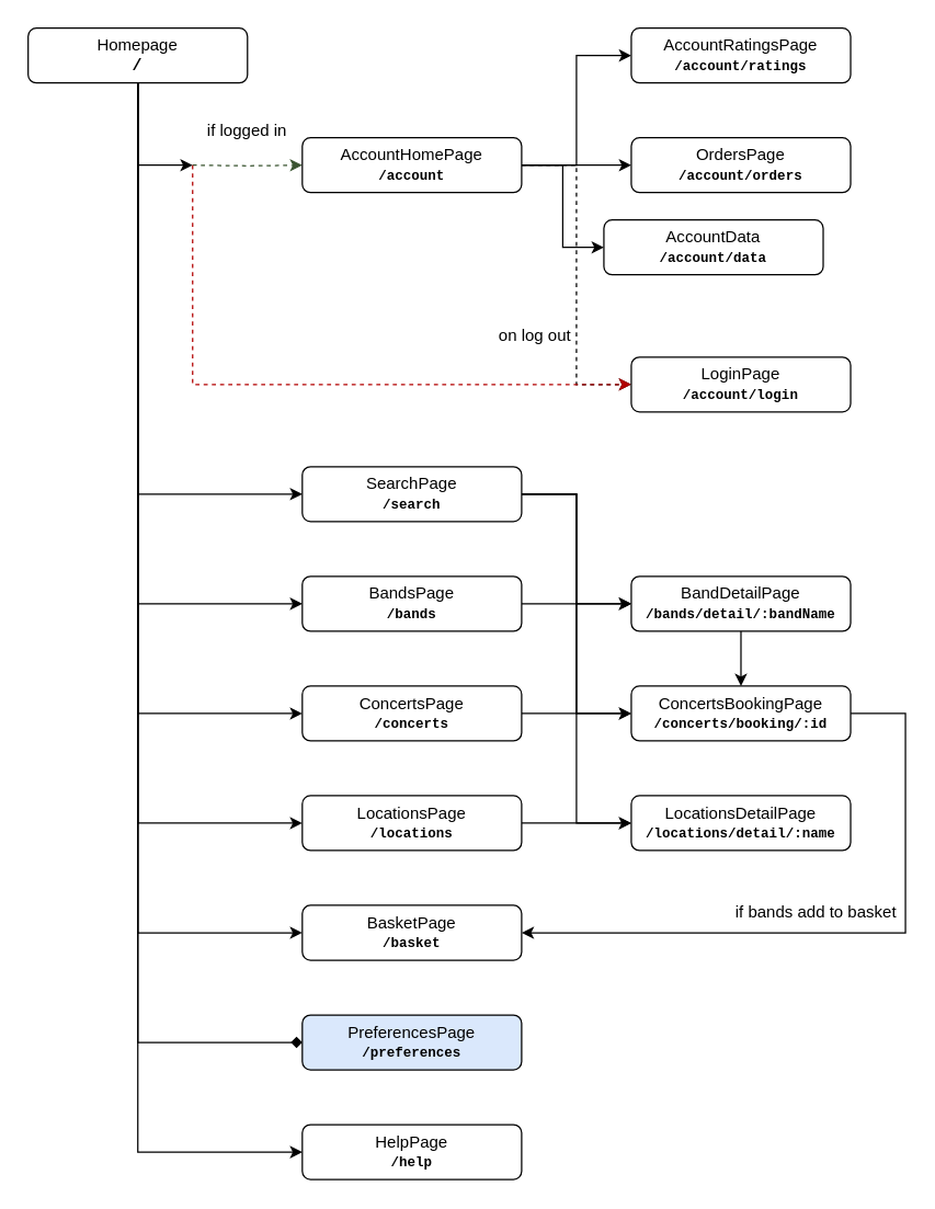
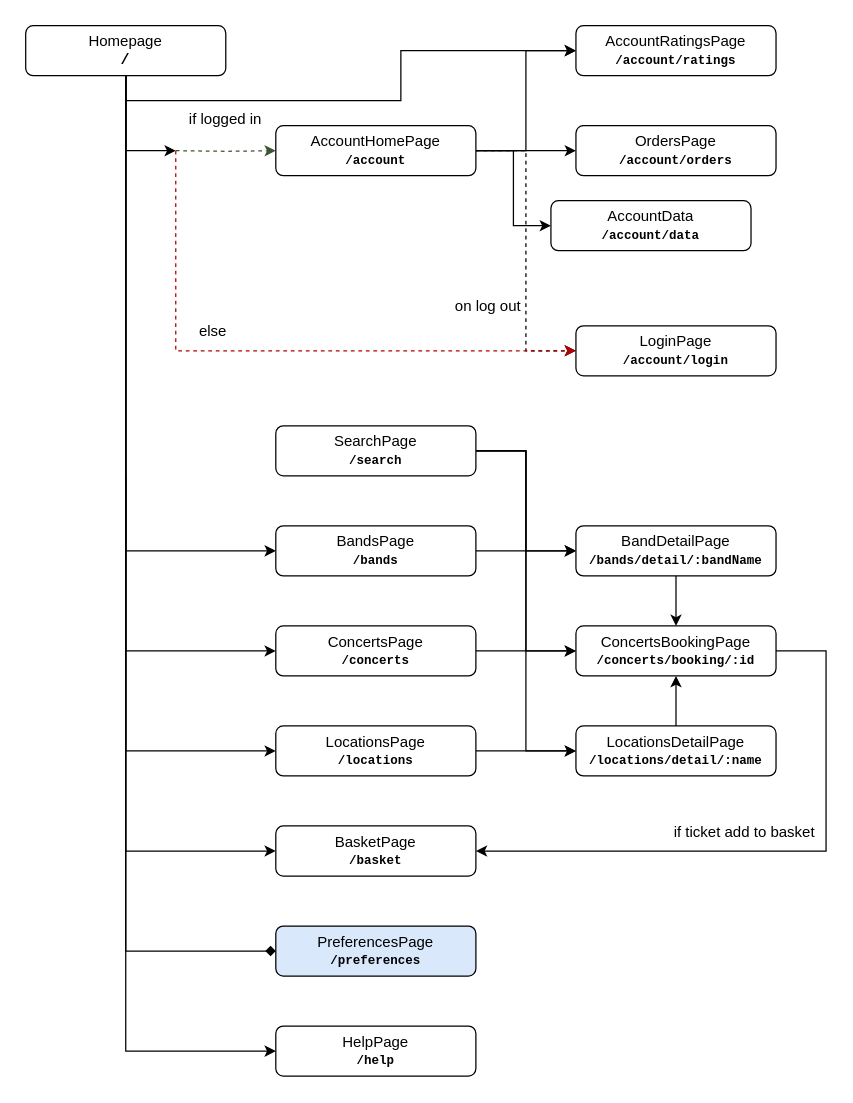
  <mxCell id="0" />
  <mxCell id="1" parent="0" />
  <mxCell id="2" style="edgeStyle=orthogonalEdgeStyle;rounded=0;orthogonalLoop=1;jettySize=auto;html=1;exitX=0.5;exitY=1;exitDx=0;exitDy=0;entryX=0;entryY=0.5;entryDx=0;entryDy=0;" parent="1" source="10" target="18" edge="1"><mxGeometry relative="1" as="geometry" /></mxCell>
  <mxCell id="3" style="edgeStyle=orthogonalEdgeStyle;rounded=0;orthogonalLoop=1;jettySize=auto;html=1;exitX=0.5;exitY=1;exitDx=0;exitDy=0;entryX=0;entryY=0.5;entryDx=0;entryDy=0;" parent="1" source="10" target="28" edge="1"><mxGeometry relative="1" as="geometry" /></mxCell>
  <mxCell id="4" style="edgeStyle=orthogonalEdgeStyle;rounded=0;orthogonalLoop=1;jettySize=auto;html=1;exitX=0.5;exitY=1;exitDx=0;exitDy=0;entryX=0;entryY=0.5;entryDx=0;entryDy=0;" edge="1" parent="1" target="37"><mxGeometry relative="1" as="geometry"><mxPoint x="460" y="840" as="targetPoint" /><mxPoint x="100" y="380" as="sourcePoint" /><Array as="points"><mxPoint x="100" y="680" /></Array></mxGeometry></mxCell>
- <mxCell id="5" style="edgeStyle=orthogonalEdgeStyle;rounded=0;orthogonalLoop=1;jettySize=auto;html=1;exitX=0.5;exitY=1;exitDx=0;exitDy=0;entryX=0;entryY=0.5;entryDx=0;entryDy=0;" edge="1" parent="1" source="10" target="41"><mxGeometry relative="1" as="geometry" /></mxCell>
+ <mxCell id="5" style="edgeStyle=orthogonalEdgeStyle;rounded=0;orthogonalLoop=1;jettySize=auto;html=1;exitX=0.5;exitY=1;exitDx=0;exitDy=0;" edge="1" parent="1" source="10" target="44"><mxGeometry relative="1" as="geometry" /></mxCell>
  <mxCell id="6" style="edgeStyle=orthogonalEdgeStyle;rounded=0;orthogonalLoop=1;jettySize=auto;html=1;exitX=0.5;exitY=1;exitDx=0;exitDy=0;" edge="1" parent="1" source="10"><mxGeometry relative="1" as="geometry"><mxPoint x="140" y="120" as="targetPoint" /><Array as="points"><mxPoint x="100" y="120" /><mxPoint x="140" y="120" /></Array></mxGeometry></mxCell>
  <mxCell id="7" style="edgeStyle=orthogonalEdgeStyle;rounded=0;orthogonalLoop=1;jettySize=auto;html=1;exitX=0.5;exitY=1;exitDx=0;exitDy=0;entryX=0;entryY=0.5;entryDx=0;entryDy=0;" edge="1" parent="1" source="10" target="32"><mxGeometry relative="1" as="geometry" /></mxCell>
  <mxCell id="8" style="edgeStyle=orthogonalEdgeStyle;rounded=0;orthogonalLoop=1;jettySize=auto;html=1;exitX=0.5;exitY=1;exitDx=0;exitDy=0;entryX=0;entryY=0.5;entryDx=0;entryDy=0;" edge="1" parent="1" source="10" target="26"><mxGeometry relative="1" as="geometry" /></mxCell>
  <mxCell id="9" style="edgeStyle=orthogonalEdgeStyle;rounded=0;orthogonalLoop=1;jettySize=auto;html=1;exitX=0.5;exitY=1;exitDx=0;exitDy=0;entryX=0;entryY=0.5;entryDx=0;entryDy=0;endArrow=diamond;" edge="1" parent="1" source="10" target="19"><mxGeometry relative="1" as="geometry" /></mxCell>
  <mxCell id="10" value="Homepage&lt;div&gt;&lt;font face=&quot;Courier New&quot;&gt;&lt;b&gt;/&lt;/b&gt;&lt;/font&gt;&lt;/div&gt;" style="rounded=1;whiteSpace=wrap;html=1;" parent="1" vertex="1"><mxGeometry x="20" y="20" width="160" height="40" as="geometry" /></mxCell>
  <mxCell id="11" style="edgeStyle=orthogonalEdgeStyle;rounded=0;orthogonalLoop=1;jettySize=auto;html=1;exitX=1;exitY=0.5;exitDx=0;exitDy=0;entryX=0;entryY=0.5;entryDx=0;entryDy=0;" edge="1" parent="1" source="16" target="25"><mxGeometry relative="1" as="geometry" /></mxCell>
  <mxCell id="12" style="edgeStyle=orthogonalEdgeStyle;rounded=0;orthogonalLoop=1;jettySize=auto;html=1;exitX=1;exitY=0.5;exitDx=0;exitDy=0;entryX=0;entryY=0.5;entryDx=0;entryDy=0;" edge="1" parent="1" source="16" target="24"><mxGeometry relative="1" as="geometry" /></mxCell>
  <mxCell id="13" style="edgeStyle=orthogonalEdgeStyle;rounded=0;orthogonalLoop=1;jettySize=auto;html=1;exitX=1;exitY=0.5;exitDx=0;exitDy=0;entryX=0;entryY=0.5;entryDx=0;entryDy=0;dashed=1;" edge="1" parent="1" source="16" target="23"><mxGeometry relative="1" as="geometry" /></mxCell>
  <mxCell id="14" style="edgeStyle=orthogonalEdgeStyle;rounded=0;orthogonalLoop=1;jettySize=auto;html=1;entryX=0;entryY=0.5;entryDx=0;entryDy=0;dashed=1;fillColor=#6d8764;strokeColor=#3A5431;" edge="1" parent="1" target="16"><mxGeometry relative="1" as="geometry"><mxPoint x="140.333" y="210" as="targetPoint" /><mxPoint x="140" y="120" as="sourcePoint" /></mxGeometry></mxCell>
  <mxCell id="15" style="edgeStyle=orthogonalEdgeStyle;rounded=0;orthogonalLoop=1;jettySize=auto;html=1;exitX=1;exitY=0.5;exitDx=0;exitDy=0;entryX=0;entryY=0.5;entryDx=0;entryDy=0;" edge="1" parent="1" source="16" target="44"><mxGeometry relative="1" as="geometry" /></mxCell>
  <mxCell id="16" value="AccountHomePage&lt;div&gt;&lt;b style=&quot;font-family: &amp;quot;Courier New&amp;quot;;&quot;&gt;&lt;font style=&quot;font-size: 10px;&quot;&gt;/account&lt;/font&gt;&lt;/b&gt;&lt;br&gt;&lt;/div&gt;" style="rounded=1;whiteSpace=wrap;html=1;" parent="1" vertex="1"><mxGeometry x="220" y="100" width="160" height="40" as="geometry" /></mxCell>
  <mxCell id="17" style="edgeStyle=orthogonalEdgeStyle;rounded=0;orthogonalLoop=1;jettySize=auto;html=1;exitX=1;exitY=0.5;exitDx=0;exitDy=0;entryX=0;entryY=0.5;entryDx=0;entryDy=0;" edge="1" parent="1" source="18" target="21"><mxGeometry relative="1" as="geometry" /></mxCell>
  <mxCell id="18" value="BandsPage&lt;div&gt;&lt;b style=&quot;font-family: &amp;quot;Courier New&amp;quot;;&quot;&gt;&lt;font style=&quot;font-size: 10px;&quot;&gt;/bands&lt;/font&gt;&lt;/b&gt;&lt;br&gt;&lt;/div&gt;" style="rounded=1;whiteSpace=wrap;html=1;" parent="1" vertex="1"><mxGeometry x="220" y="420" width="160" height="40" as="geometry" /></mxCell>
  <mxCell id="19" value="PreferencesPage&lt;div&gt;&lt;b style=&quot;font-family: &amp;quot;Courier New&amp;quot;;&quot;&gt;&lt;font style=&quot;font-size: 10px;&quot;&gt;/preferences&lt;/font&gt;&lt;/b&gt;&lt;br&gt;&lt;/div&gt;" style="rounded=1;whiteSpace=wrap;html=1;fillColor=#dae8fc;" parent="1" vertex="1"><mxGeometry x="220" y="740" width="160" height="40" as="geometry" /></mxCell>
  <mxCell id="20" style="edgeStyle=orthogonalEdgeStyle;rounded=0;orthogonalLoop=1;jettySize=auto;html=1;exitX=0.5;exitY=1;exitDx=0;exitDy=0;entryX=0.5;entryY=0;entryDx=0;entryDy=0;" edge="1" parent="1" source="21" target="36"><mxGeometry relative="1" as="geometry"><Array as="points"><mxPoint x="540" y="470" /><mxPoint x="540" y="470" /></Array></mxGeometry></mxCell>
  <mxCell id="21" value="BandDetailPage&lt;div&gt;&lt;b style=&quot;font-family: &amp;quot;Courier New&amp;quot;;&quot;&gt;&lt;font style=&quot;font-size: 10px;&quot;&gt;/bands/detail/:bandName&lt;/font&gt;&lt;/b&gt;&lt;br&gt;&lt;/div&gt;" style="rounded=1;whiteSpace=wrap;html=1;" parent="1" vertex="1"><mxGeometry x="460" y="420" width="160" height="40" as="geometry" /></mxCell>
  <mxCell id="22" style="edgeStyle=orthogonalEdgeStyle;rounded=0;orthogonalLoop=1;jettySize=auto;html=1;entryX=0;entryY=0.5;entryDx=0;entryDy=0;dashed=1;fillColor=#e51400;strokeColor=#B20000;" edge="1" parent="1" target="23"><mxGeometry relative="1" as="geometry"><mxPoint x="620" y="-80" as="targetPoint" /><mxPoint x="140" y="120" as="sourcePoint" /><Array as="points"><mxPoint x="140" y="280" /></Array></mxGeometry></mxCell>
  <mxCell id="23" value="LoginPage&lt;div&gt;&lt;b style=&quot;font-family: &amp;quot;Courier New&amp;quot;;&quot;&gt;&lt;font style=&quot;font-size: 10px;&quot;&gt;/account/login&lt;/font&gt;&lt;/b&gt;&lt;br&gt;&lt;/div&gt;" style="rounded=1;whiteSpace=wrap;html=1;" parent="1" vertex="1"><mxGeometry x="460" y="260" width="160" height="40" as="geometry" /></mxCell>
  <mxCell id="24" value="AccountData&lt;div&gt;&lt;b style=&quot;font-family: &amp;quot;Courier New&amp;quot;;&quot;&gt;&lt;font style=&quot;font-size: 10px;&quot;&gt;/account/data&lt;/font&gt;&lt;/b&gt;&lt;br&gt;&lt;/div&gt;" style="rounded=1;whiteSpace=wrap;html=1;" parent="1" vertex="1"><mxGeometry x="440" y="160" width="160" height="40" as="geometry" /></mxCell>
  <mxCell id="25" value="OrdersPage&lt;div&gt;&lt;b style=&quot;font-family: &amp;quot;Courier New&amp;quot;;&quot;&gt;&lt;font style=&quot;font-size: 10px;&quot;&gt;/account/orders&lt;/font&gt;&lt;/b&gt;&lt;br&gt;&lt;/div&gt;" style="rounded=1;whiteSpace=wrap;html=1;" parent="1" vertex="1"><mxGeometry x="460" y="100" width="160" height="40" as="geometry" /></mxCell>
  <mxCell id="26" value="HelpPage&lt;div&gt;&lt;b style=&quot;font-family: &amp;quot;Courier New&amp;quot;;&quot;&gt;&lt;font style=&quot;font-size: 10px;&quot;&gt;/help&lt;/font&gt;&lt;/b&gt;&lt;br&gt;&lt;/div&gt;" style="rounded=1;whiteSpace=wrap;html=1;" parent="1" vertex="1"><mxGeometry x="220" y="820" width="160" height="40" as="geometry" /></mxCell>
  <mxCell id="27" style="edgeStyle=orthogonalEdgeStyle;rounded=0;orthogonalLoop=1;jettySize=auto;html=1;exitX=1;exitY=0.5;exitDx=0;exitDy=0;entryX=0;entryY=0.5;entryDx=0;entryDy=0;" edge="1" parent="1" source="28" target="30"><mxGeometry relative="1" as="geometry" /></mxCell>
  <mxCell id="28" value="LocationsPage&lt;div&gt;&lt;b style=&quot;font-family: &amp;quot;Courier New&amp;quot;;&quot;&gt;&lt;font style=&quot;font-size: 10px;&quot;&gt;/locations&lt;/font&gt;&lt;/b&gt;&lt;br&gt;&lt;/div&gt;" style="rounded=1;whiteSpace=wrap;html=1;" parent="1" vertex="1"><mxGeometry x="220" y="580" width="160" height="40" as="geometry" /></mxCell>
+ <mxCell id="29" style="edgeStyle=orthogonalEdgeStyle;rounded=0;orthogonalLoop=1;jettySize=auto;html=1;exitX=0.5;exitY=0;exitDx=0;exitDy=0;entryX=0.5;entryY=1;entryDx=0;entryDy=0;" edge="1" parent="1" source="30" target="36"><mxGeometry relative="1" as="geometry"><Array as="points"><mxPoint x="540" y="560" /><mxPoint x="540" y="560" /></Array></mxGeometry></mxCell>
  <mxCell id="30" value="LocationsDetailPage&lt;div&gt;&lt;b style=&quot;font-family: &amp;quot;Courier New&amp;quot;;&quot;&gt;&lt;font style=&quot;font-size: 10px;&quot;&gt;/locations/detail/:name&lt;/font&gt;&lt;/b&gt;&lt;br&gt;&lt;/div&gt;" style="rounded=1;whiteSpace=wrap;html=1;" parent="1" vertex="1"><mxGeometry x="460" y="580" width="160" height="40" as="geometry" /></mxCell>
  <mxCell id="31" style="edgeStyle=orthogonalEdgeStyle;rounded=0;orthogonalLoop=1;jettySize=auto;html=1;exitX=1;exitY=0.5;exitDx=0;exitDy=0;entryX=0;entryY=0.5;entryDx=0;entryDy=0;" edge="1" parent="1" source="32" target="36"><mxGeometry relative="1" as="geometry" /></mxCell>
  <mxCell id="32" value="ConcertsPage&lt;div&gt;&lt;b style=&quot;font-family: &amp;quot;Courier New&amp;quot;;&quot;&gt;&lt;font style=&quot;font-size: 10px;&quot;&gt;/concerts&lt;/font&gt;&lt;/b&gt;&lt;br&gt;&lt;/div&gt;" style="rounded=1;whiteSpace=wrap;html=1;" vertex="1" parent="1"><mxGeometry x="220" y="500" width="160" height="40" as="geometry" /></mxCell>
  <mxCell id="33" value="if logged in" style="text;strokeColor=none;align=center;fillColor=none;html=1;verticalAlign=middle;whiteSpace=wrap;rounded=0;" vertex="1" parent="1"><mxGeometry x="140" y="80" width="80" height="30" as="geometry" /></mxCell>
+ <mxCell id="34" value="else" style="text;strokeColor=none;align=center;fillColor=none;html=1;verticalAlign=middle;whiteSpace=wrap;rounded=0;" vertex="1" parent="1"><mxGeometry x="130" y="250" width="80" height="30" as="geometry" /></mxCell>
  <mxCell id="35" style="edgeStyle=orthogonalEdgeStyle;rounded=0;orthogonalLoop=1;jettySize=auto;html=1;exitX=1;exitY=0.5;exitDx=0;exitDy=0;entryX=1;entryY=0.5;entryDx=0;entryDy=0;" edge="1" parent="1" source="36" target="37"><mxGeometry relative="1" as="geometry"><Array as="points"><mxPoint x="660" y="520" /><mxPoint x="660" y="680" /></Array></mxGeometry></mxCell>
  <mxCell id="36" value="ConcertsBookingPage&lt;div&gt;&lt;b style=&quot;font-family: &amp;quot;Courier New&amp;quot;;&quot;&gt;&lt;font style=&quot;font-size: 10px;&quot;&gt;/concerts/booking/:id&lt;/font&gt;&lt;/b&gt;&lt;br&gt;&lt;/div&gt;" style="rounded=1;whiteSpace=wrap;html=1;" vertex="1" parent="1"><mxGeometry x="460" y="500" width="160" height="40" as="geometry" /></mxCell>
  <mxCell id="37" value="BasketPage&lt;div&gt;&lt;b style=&quot;font-family: &amp;quot;Courier New&amp;quot;;&quot;&gt;&lt;font style=&quot;font-size: 10px;&quot;&gt;/basket&lt;/font&gt;&lt;/b&gt;&lt;br&gt;&lt;/div&gt;" style="rounded=1;whiteSpace=wrap;html=1;" vertex="1" parent="1"><mxGeometry x="220" y="660" width="160" height="40" as="geometry" /></mxCell>
  <mxCell id="38" style="edgeStyle=orthogonalEdgeStyle;rounded=0;orthogonalLoop=1;jettySize=auto;html=1;exitX=1;exitY=0.5;exitDx=0;exitDy=0;entryX=0;entryY=0.5;entryDx=0;entryDy=0;" edge="1" parent="1" source="41" target="21"><mxGeometry relative="1" as="geometry" /></mxCell>
  <mxCell id="39" style="edgeStyle=orthogonalEdgeStyle;rounded=0;orthogonalLoop=1;jettySize=auto;html=1;exitX=1;exitY=0.5;exitDx=0;exitDy=0;entryX=0;entryY=0.5;entryDx=0;entryDy=0;" edge="1" parent="1" source="41" target="36"><mxGeometry relative="1" as="geometry" /></mxCell>
  <mxCell id="40" style="edgeStyle=orthogonalEdgeStyle;rounded=0;orthogonalLoop=1;jettySize=auto;html=1;exitX=1;exitY=0.5;exitDx=0;exitDy=0;entryX=0;entryY=0.5;entryDx=0;entryDy=0;" edge="1" parent="1" source="41" target="30"><mxGeometry relative="1" as="geometry" /></mxCell>
  <mxCell id="41" value="SearchPage&lt;div&gt;&lt;b style=&quot;font-family: &amp;quot;Courier New&amp;quot;;&quot;&gt;&lt;font style=&quot;font-size: 10px;&quot;&gt;/search&lt;/font&gt;&lt;/b&gt;&lt;br&gt;&lt;/div&gt;" style="rounded=1;whiteSpace=wrap;html=1;" vertex="1" parent="1"><mxGeometry x="220" y="340" width="160" height="40" as="geometry" /></mxCell>
- <mxCell id="42" value="if bands add to basket" style="text;strokeColor=none;align=center;fillColor=none;html=1;verticalAlign=middle;whiteSpace=wrap;rounded=0;" vertex="1" parent="1"><mxGeometry x="530" y="650" width="130" height="30" as="geometry" /></mxCell>
+ <mxCell id="42" value="if ticket add to basket" style="text;strokeColor=none;align=center;fillColor=none;html=1;verticalAlign=middle;whiteSpace=wrap;rounded=0;" vertex="1" parent="1"><mxGeometry x="530" y="650" width="130" height="30" as="geometry" /></mxCell>
  <mxCell id="43" value="on log out" style="text;strokeColor=none;align=center;fillColor=none;html=1;verticalAlign=middle;whiteSpace=wrap;rounded=0;" vertex="1" parent="1"><mxGeometry x="360" y="230" width="60" height="30" as="geometry" /></mxCell>
  <mxCell id="44" value="AccountRatingsPage&lt;div&gt;&lt;b style=&quot;font-family: &amp;quot;Courier New&amp;quot;;&quot;&gt;&lt;font style=&quot;font-size: 10px;&quot;&gt;/account/ratings&lt;/font&gt;&lt;/b&gt;&lt;br&gt;&lt;/div&gt;" style="rounded=1;whiteSpace=wrap;html=1;" vertex="1" parent="1"><mxGeometry x="460" y="20" width="160" height="40" as="geometry" /></mxCell>
